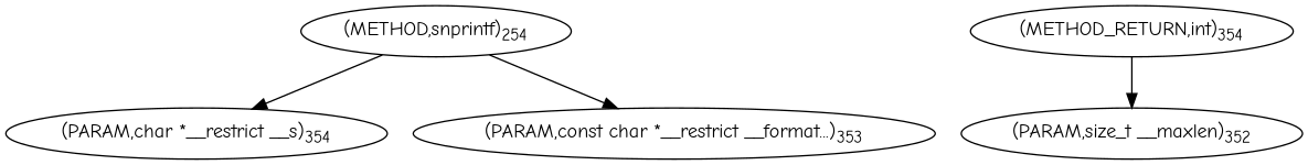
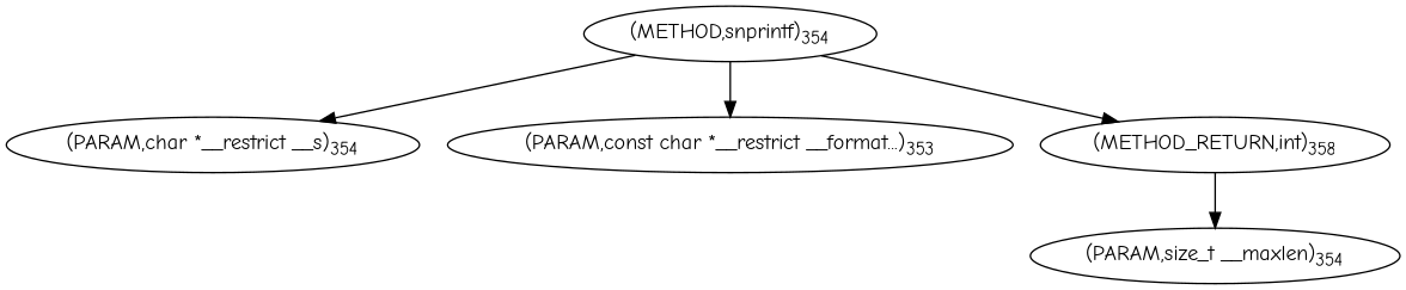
  digraph {
    fontname="Comic Neue"
    node [fontname="Comic Neue"]
    edge [fontname="Comic Neue"]
-   n1 [label=<(METHOD,snprintf)<SUB>254</SUB>>]
+   n1 [label=<(METHOD,snprintf)<SUB>354</SUB>>]
    n2 [label=<(PARAM,char *__restrict __s)<SUB>354</SUB>>]
    n3 [label=<(PARAM,const char *__restrict __format...)<SUB>353</SUB>>]
-   n4 [label=<(METHOD_RETURN,int)<SUB>354</SUB>>]
-   n5 [label=<(PARAM,size_t __maxlen)<SUB>352</SUB>>]
+   n4 [label=<(METHOD_RETURN,int)<SUB>358</SUB>>]
+   n5 [label=<(PARAM,size_t __maxlen)<SUB>354</SUB>>]
    n1 -> n2
    n1 -> n3
+   n1 -> n4
    n4 -> n5
  }
